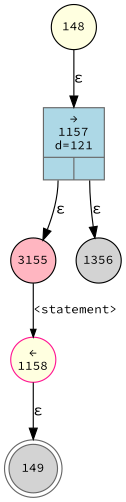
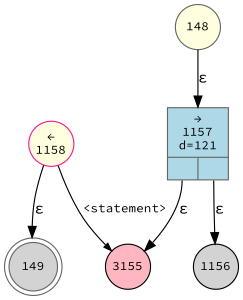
  digraph {
    fontname="Source Code Pro"
    rankdir=TB
    node [color=black fillcolor=lightgrey fixedsize=true fontname="Source Code Pro" fontsize=11 shape=circle style=filled peripheries=1]
    edge [fontname="Source Code Pro"]
    n1 [color=gray40 label=149 shape=doublecircle width=.6 peripheries=""]
    n2 [fillcolor=lightpink label=3155 width=.55]
    n3 [color=deeppink fillcolor=lightyellow label="&larr;\n1158" width=.55]
-   n4 [fillcolor=lightyellow label=148 width=.55]
+   n4 [color=gray40 fillcolor=lightyellow label=148 width=.55]
    n5 [color=gray40 fillcolor=lightblue fixedsize=false label="{&rarr;\n1157\nd=121|{<p0>|<p1>}}" shape=record]
-   n6 [label=1356 width=.55]
-   n2 -> n3 [arrowhead=normal arrowsize=.7 fontsize=11 label="<statement>"]
+   n6 [label=1156 width=.55]
+   n3 -> n2 [arrowhead=normal arrowsize=.7 fontsize=11 label="<statement>"]
    n3 -> n1 [label="&epsilon;"]
    n4 -> n5 [label="&epsilon;"]
    n5 -> n2 [label="&epsilon;" tailport=p0]
    n5 -> n6 [label="&epsilon;" tailport=p1]
  }
